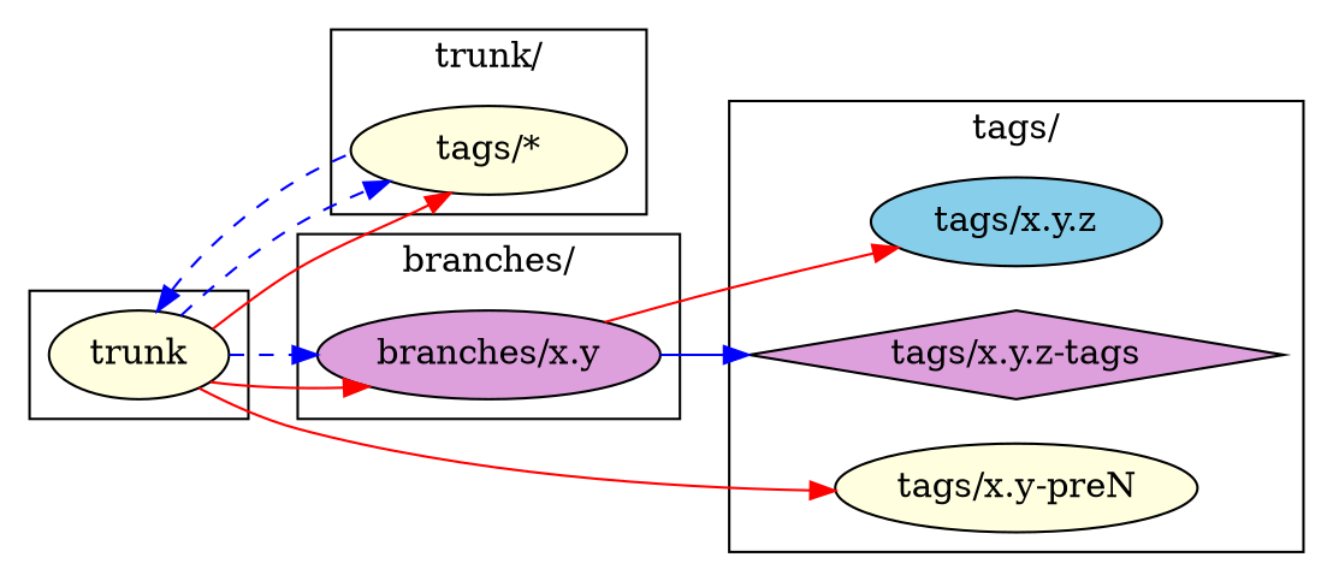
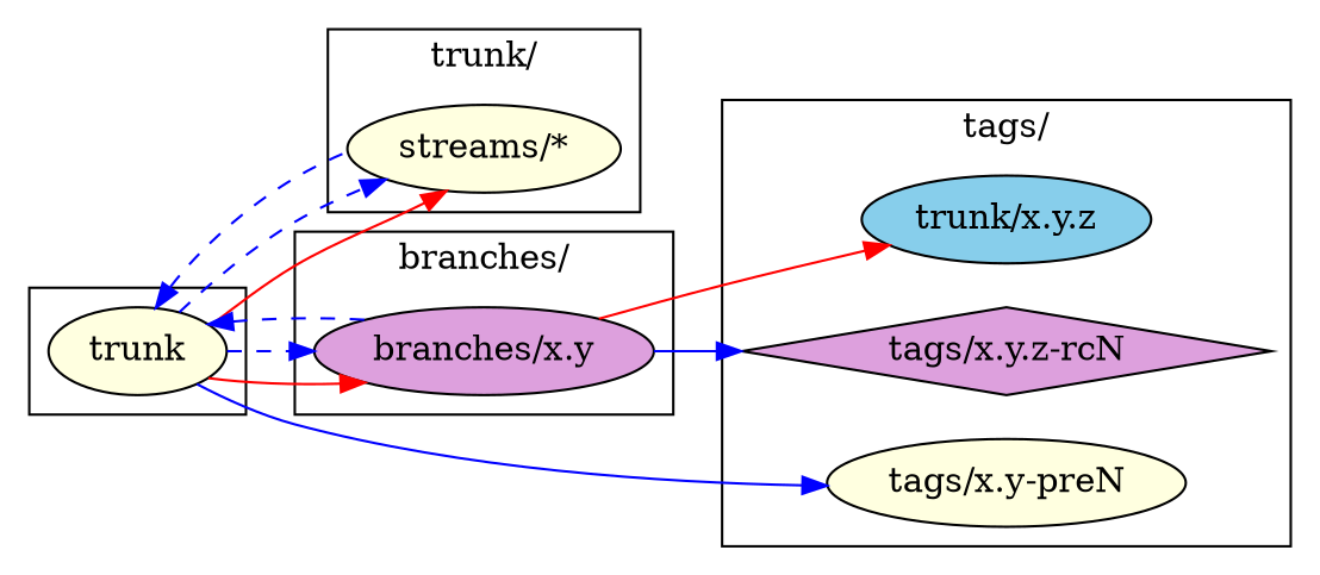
  digraph {
    compound=true
    rankdir=LR
    node [fillcolor=lightyellow shape=ellipse style=filled]
    edge [color=blue]
-   "streams/*" [label="tags/*"]
+   "streams/*"
    "branches/x.y" [fillcolor=plum]
    "tags/x.y-preN"
-   "tags/x.y.z-rcN" [fillcolor=plum shape=diamond label="tags/x.y.z-tags"]
-   "tags/x.y.z" [fillcolor=skyblue]
+   "tags/x.y.z-rcN" [fillcolor=plum shape=diamond]
+   "tags/x.y.z" [fillcolor=skyblue label="trunk/x.y.z"]
    trunk
    subgraph cluster_1 {
      label="trunk/"
      "streams/*"
    }
    subgraph cluster_2 {
      label="branches/"
      "branches/x.y"
    }
    subgraph cluster_3 {
      label="tags/"
      "tags/x.y-preN"
      "tags/x.y.z-rcN"
      "tags/x.y.z"
    }
    subgraph cluster_4 {
      trunk
    }
    "branches/x.y" -> "tags/x.y.z-rcN"
    "branches/x.y" -> "tags/x.y.z" [color=red]
    trunk -> "streams/*" [color=red]
    trunk -> "streams/*" [style=dashed]
    trunk -> "streams/*" [dir=back style=dashed]
    trunk -> "branches/x.y" [color=red]
    trunk -> "branches/x.y" [style=dashed]
-   trunk -> "tags/x.y-preN" [color=red]
+   trunk -> "branches/x.y" [dir=back style=dashed]
+   trunk -> "tags/x.y-preN"
  }
